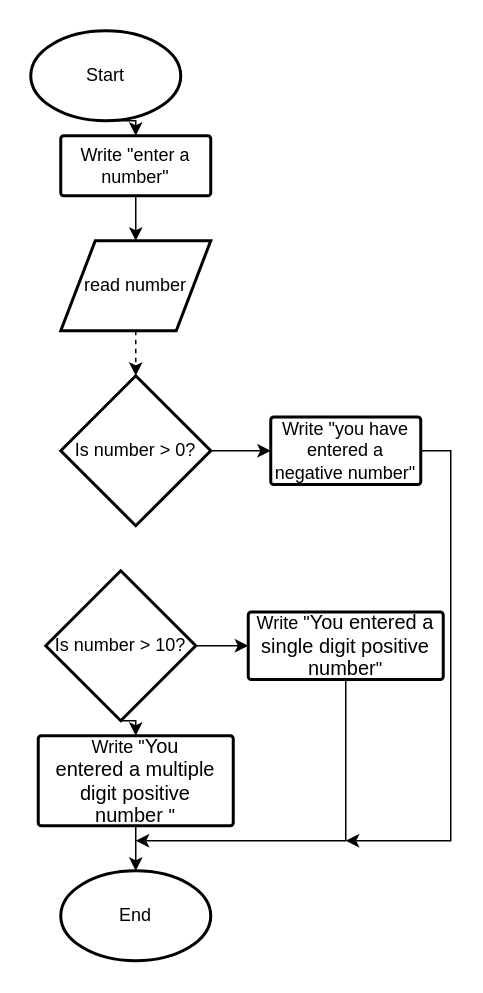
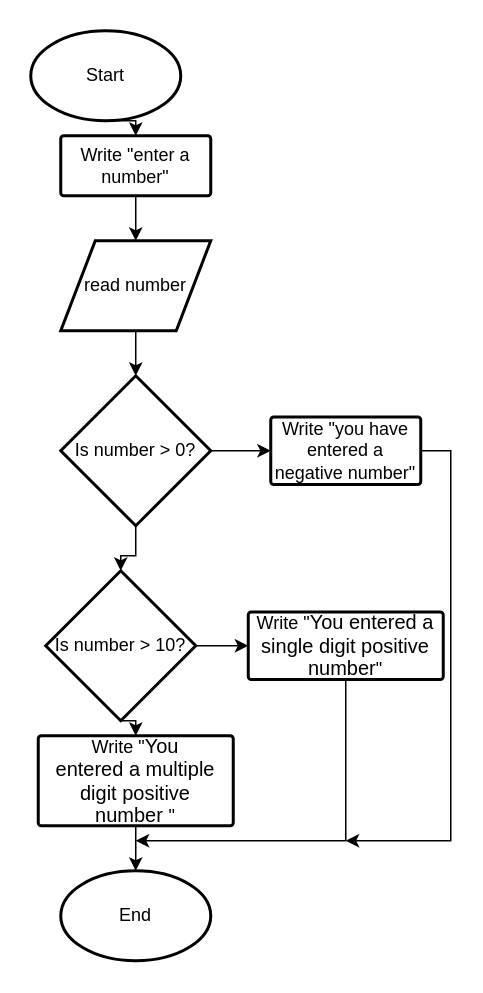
  <mxCell id="0" />
  <mxCell id="1" parent="0" />
  <mxCell id="2" style="edgeStyle=orthogonalEdgeStyle;rounded=0;orthogonalLoop=1;jettySize=auto;html=1;exitX=0.5;exitY=1;exitDx=0;exitDy=0;exitPerimeter=0;entryX=0.5;entryY=0;entryDx=0;entryDy=0;" parent="1" source="3" target="6" edge="1"><mxGeometry relative="1" as="geometry" /></mxCell>
  <mxCell id="3" value="Start" style="strokeWidth=2;html=1;shape=mxgraph.flowchart.start_1;whiteSpace=wrap;" parent="1" vertex="1"><mxGeometry x="20" y="20" width="100" height="60" as="geometry" /></mxCell>
  <mxCell id="4" value="End" style="strokeWidth=2;html=1;shape=mxgraph.flowchart.start_1;whiteSpace=wrap;" parent="1" vertex="1"><mxGeometry x="40" y="580" width="100" height="60" as="geometry" /></mxCell>
  <mxCell id="5" style="edgeStyle=orthogonalEdgeStyle;rounded=0;orthogonalLoop=1;jettySize=auto;html=1;exitX=0.5;exitY=1;exitDx=0;exitDy=0;entryX=0.5;entryY=0;entryDx=0;entryDy=0;" parent="1" source="6" target="8" edge="1"><mxGeometry relative="1" as="geometry" /></mxCell>
  <mxCell id="6" value="Write &quot;enter a number&quot;" style="rounded=1;whiteSpace=wrap;html=1;absoluteArcSize=1;arcSize=4;strokeWidth=2;" parent="1" vertex="1"><mxGeometry x="40" y="90" width="100" height="40" as="geometry" /></mxCell>
- <mxCell id="7" style="edgeStyle=orthogonalEdgeStyle;rounded=0;orthogonalLoop=1;jettySize=auto;html=1;exitX=0.5;exitY=1;exitDx=0;exitDy=0;entryX=0.5;entryY=0;entryDx=0;entryDy=0;entryPerimeter=0;dashed=1;" parent="1" source="8" target="11" edge="1"><mxGeometry relative="1" as="geometry" /></mxCell>
+ <mxCell id="7" style="edgeStyle=orthogonalEdgeStyle;rounded=0;orthogonalLoop=1;jettySize=auto;html=1;exitX=0.5;exitY=1;exitDx=0;exitDy=0;entryX=0.5;entryY=0;entryDx=0;entryDy=0;entryPerimeter=0;" parent="1" source="8" target="11" edge="1"><mxGeometry relative="1" as="geometry" /></mxCell>
  <mxCell id="8" value="read number" style="verticalLabelPosition=middle;verticalAlign=middle;html=1;strokeWidth=2;shape=parallelogram;perimeter=parallelogramPerimeter;whiteSpace=wrap;rounded=1;arcSize=0;size=0.23;horizontal=1;labelPosition=center;align=center;" parent="1" vertex="1"><mxGeometry x="40" y="160" width="100" height="60" as="geometry" /></mxCell>
+ <mxCell id="9" value="" style="edgeStyle=orthogonalEdgeStyle;rounded=0;orthogonalLoop=1;jettySize=auto;html=1;" parent="1" source="11" target="14" edge="1"><mxGeometry relative="1" as="geometry" /></mxCell>
  <mxCell id="10" style="edgeStyle=orthogonalEdgeStyle;rounded=0;orthogonalLoop=1;jettySize=auto;html=1;exitX=1;exitY=0.5;exitDx=0;exitDy=0;exitPerimeter=0;entryX=0;entryY=0.5;entryDx=0;entryDy=0;" parent="1" source="11" target="16" edge="1"><mxGeometry relative="1" as="geometry" /></mxCell>
  <mxCell id="11" value="Is number &amp;gt; 0?" style="strokeWidth=2;html=1;shape=mxgraph.flowchart.decision;whiteSpace=wrap;" parent="1" vertex="1"><mxGeometry x="40" y="250" width="100" height="100" as="geometry" /></mxCell>
  <mxCell id="12" style="edgeStyle=orthogonalEdgeStyle;rounded=0;orthogonalLoop=1;jettySize=auto;html=1;exitX=0.5;exitY=1;exitDx=0;exitDy=0;exitPerimeter=0;entryX=0.5;entryY=0;entryDx=0;entryDy=0;" parent="1" source="14" target="20" edge="1"><mxGeometry relative="1" as="geometry" /></mxCell>
  <mxCell id="13" style="edgeStyle=orthogonalEdgeStyle;rounded=0;orthogonalLoop=1;jettySize=auto;html=1;exitX=1;exitY=0.5;exitDx=0;exitDy=0;exitPerimeter=0;entryX=0;entryY=0.5;entryDx=0;entryDy=0;" parent="1" source="14" target="18" edge="1"><mxGeometry relative="1" as="geometry" /></mxCell>
  <mxCell id="14" value="Is number &amp;gt; 10?" style="strokeWidth=2;html=1;shape=mxgraph.flowchart.decision;whiteSpace=wrap;" parent="1" vertex="1"><mxGeometry x="30" y="380" width="100" height="100" as="geometry" /></mxCell>
  <mxCell id="15" style="edgeStyle=orthogonalEdgeStyle;rounded=0;orthogonalLoop=1;jettySize=auto;html=1;exitX=1;exitY=0.5;exitDx=0;exitDy=0;" parent="1" source="16" edge="1"><mxGeometry relative="1" as="geometry"><mxPoint x="230" y="560" as="targetPoint" /><Array as="points"><mxPoint x="300" y="300" /><mxPoint x="300" y="560" /></Array></mxGeometry></mxCell>
  <mxCell id="16" value="Write &quot;you have entered a negative number&quot;" style="rounded=1;whiteSpace=wrap;html=1;absoluteArcSize=1;arcSize=4;strokeWidth=2;" parent="1" vertex="1"><mxGeometry x="180" y="277.5" width="100" height="45" as="geometry" /></mxCell>
  <mxCell id="17" style="edgeStyle=orthogonalEdgeStyle;rounded=0;orthogonalLoop=1;jettySize=auto;html=1;exitX=0.5;exitY=1;exitDx=0;exitDy=0;" parent="1" source="18" edge="1"><mxGeometry relative="1" as="geometry"><mxPoint x="90" y="560" as="targetPoint" /><Array as="points"><mxPoint x="230" y="560" /></Array></mxGeometry></mxCell>
  <mxCell id="18" value="Write &quot;&lt;span style=&quot;font-size: 10.0pt ; line-height: 115% ; font-family: &amp;#34;arial&amp;#34; , sans-serif&quot;&gt;You entered a single digit positive number&lt;/span&gt;&quot;" style="rounded=1;whiteSpace=wrap;html=1;absoluteArcSize=1;arcSize=4;strokeWidth=2;" parent="1" vertex="1"><mxGeometry x="165" y="407.5" width="130" height="45" as="geometry" /></mxCell>
  <mxCell id="19" style="edgeStyle=orthogonalEdgeStyle;rounded=0;orthogonalLoop=1;jettySize=auto;html=1;exitX=0.5;exitY=1;exitDx=0;exitDy=0;entryX=0.5;entryY=0;entryDx=0;entryDy=0;entryPerimeter=0;" parent="1" source="20" target="4" edge="1"><mxGeometry relative="1" as="geometry"><Array as="points"><mxPoint x="90" y="570" /><mxPoint x="90" y="570" /></Array></mxGeometry></mxCell>
  <mxCell id="20" value="Write &quot;&lt;span style=&quot;font-size: 10.0pt ; line-height: 115% ; font-family: &amp;#34;arial&amp;#34; , sans-serif&quot;&gt;You&lt;br/&gt;entered a multiple digit positive number&amp;nbsp;&lt;/span&gt;&quot;" style="rounded=1;whiteSpace=wrap;html=1;absoluteArcSize=1;arcSize=4;strokeWidth=2;" parent="1" vertex="1"><mxGeometry x="25" y="490" width="130" height="60" as="geometry" /></mxCell>
